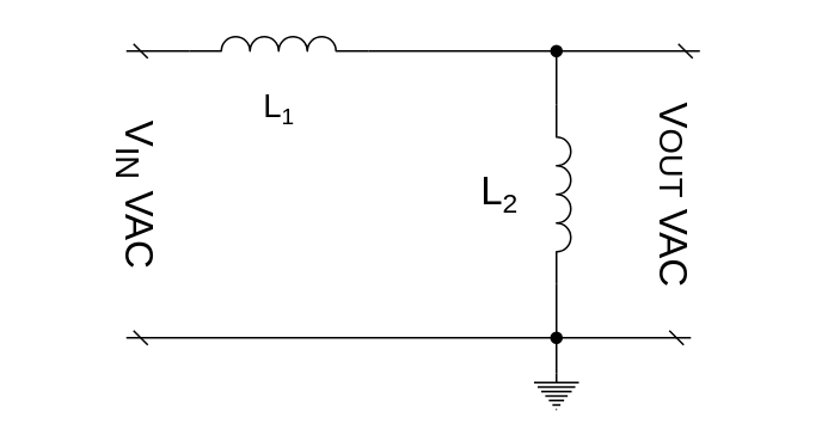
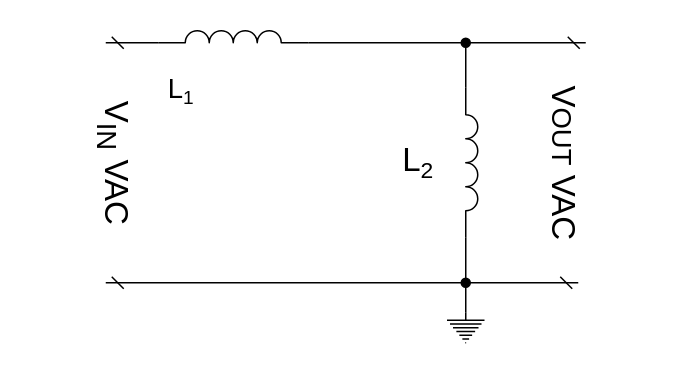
  <mxCell id="0" />
  <mxCell id="1" parent="0" />
  <mxCell id="2" style="edgeStyle=orthogonalEdgeStyle;rounded=0;orthogonalLoop=1;jettySize=auto;html=1;endArrow=dash;endFill=0;" parent="1" edge="1"><mxGeometry relative="1" as="geometry"><mxPoint x="70" y="28" as="targetPoint" /><mxPoint x="105" y="28" as="sourcePoint" /></mxGeometry></mxCell>
  <mxCell id="3" style="edgeStyle=orthogonalEdgeStyle;rounded=0;orthogonalLoop=1;jettySize=auto;html=1;endArrow=oval;endFill=1;" parent="1" edge="1"><mxGeometry relative="1" as="geometry"><mxPoint x="310" y="28" as="targetPoint" /><mxPoint x="310" y="58" as="sourcePoint" /></mxGeometry></mxCell>
  <mxCell id="4" style="edgeStyle=orthogonalEdgeStyle;rounded=0;orthogonalLoop=1;jettySize=auto;html=1;endArrow=oval;endFill=1;" parent="1" edge="1"><mxGeometry relative="1" as="geometry"><mxPoint x="310" y="188" as="targetPoint" /><mxPoint x="310" y="158" as="sourcePoint" /></mxGeometry></mxCell>
  <mxCell id="5" style="edgeStyle=orthogonalEdgeStyle;rounded=0;orthogonalLoop=1;jettySize=auto;html=1;endArrow=dash;endFill=0;" parent="1" edge="1"><mxGeometry relative="1" as="geometry"><mxPoint x="390" y="28" as="targetPoint" /><mxPoint x="205" y="28" as="sourcePoint" /></mxGeometry></mxCell>
  <mxCell id="6" style="edgeStyle=orthogonalEdgeStyle;rounded=0;orthogonalLoop=1;jettySize=auto;html=1;endArrow=dash;endFill=0;startArrow=dash;startFill=0;" parent="1" edge="1"><mxGeometry relative="1" as="geometry"><mxPoint x="70" y="188" as="sourcePoint" /><mxPoint x="385" y="188" as="targetPoint" /></mxGeometry></mxCell>
- <mxCell id="7" value="&lt;span style=&quot;font-size: 18.333px;&quot;&gt;L&lt;/span&gt;&lt;span style=&quot;font-size: 15.278px;&quot;&gt;&lt;sub&gt;1&lt;/sub&gt;&lt;/span&gt;" style="text;html=1;align=center;verticalAlign=middle;resizable=0;points=[];autosize=1;strokeColor=none;fillColor=none;fontSize=22;" parent="1" vertex="1"><mxGeometry x="135" y="38" width="40" height="40" as="geometry" /></mxCell>
+ <mxCell id="7" value="&lt;span style=&quot;font-size: 18.333px;&quot;&gt;L&lt;/span&gt;&lt;span style=&quot;font-size: 15.278px;&quot;&gt;&lt;sub&gt;1&lt;/sub&gt;&lt;/span&gt;" style="text;html=1;align=center;verticalAlign=middle;resizable=0;points=[];autosize=1;strokeColor=none;fillColor=none;fontSize=22;" parent="1" vertex="1"><mxGeometry x="100" y="38" width="40" height="40" as="geometry" /></mxCell>
  <mxCell id="8" value="L&lt;span style=&quot;font-size: 18.333px;&quot;&gt;&lt;sub&gt;2&lt;/sub&gt;&lt;/span&gt;" style="text;html=1;align=center;verticalAlign=middle;resizable=0;points=[];autosize=1;strokeColor=none;fillColor=none;fontSize=22;" parent="1" vertex="1"><mxGeometry x="257.5" y="88" width="40" height="40" as="geometry" /></mxCell>
  <mxCell id="9" value="V&lt;sub&gt;IN&lt;/sub&gt;&amp;nbsp;VAC" style="text;html=1;align=center;verticalAlign=middle;resizable=0;points=[];autosize=1;strokeColor=none;fillColor=none;fontSize=22;rotation=90;" parent="1" vertex="1"><mxGeometry x="20" y="88" width="110" height="40" as="geometry" /></mxCell>
  <mxCell id="10" value="V&lt;span style=&quot;font-size: 18.333px;&quot;&gt;OUT&lt;/span&gt;&amp;nbsp;VAC" style="text;html=1;align=center;verticalAlign=middle;resizable=0;points=[];autosize=1;strokeColor=none;fillColor=none;fontSize=22;rotation=90;" parent="1" vertex="1"><mxGeometry x="310" y="88" width="130" height="40" as="geometry" /></mxCell>
  <mxCell id="11" style="edgeStyle=orthogonalEdgeStyle;rounded=0;orthogonalLoop=1;jettySize=auto;html=1;endArrow=none;endFill=0;" parent="1" source="12" edge="1"><mxGeometry relative="1" as="geometry"><mxPoint x="310" y="188" as="targetPoint" /></mxGeometry></mxCell>
  <mxCell id="12" value="" style="pointerEvents=1;verticalLabelPosition=bottom;shadow=0;dashed=0;align=center;html=1;verticalAlign=top;shape=mxgraph.electrical.signal_sources.protective_earth;" parent="1" vertex="1"><mxGeometry x="297.5" y="208" width="25" height="20" as="geometry" /></mxCell>
  <mxCell id="13" value="" style="pointerEvents=1;verticalLabelPosition=bottom;shadow=0;dashed=0;align=center;html=1;verticalAlign=top;shape=mxgraph.electrical.inductors.inductor_3;" vertex="1" parent="1"><mxGeometry x="105" y="20" width="100" height="8" as="geometry" /></mxCell>
  <mxCell id="14" value="" style="pointerEvents=1;verticalLabelPosition=bottom;shadow=0;dashed=0;align=center;html=1;verticalAlign=top;shape=mxgraph.electrical.inductors.inductor_3;rotation=90;" vertex="1" parent="1"><mxGeometry x="264" y="104" width="100" height="8" as="geometry" /></mxCell>
